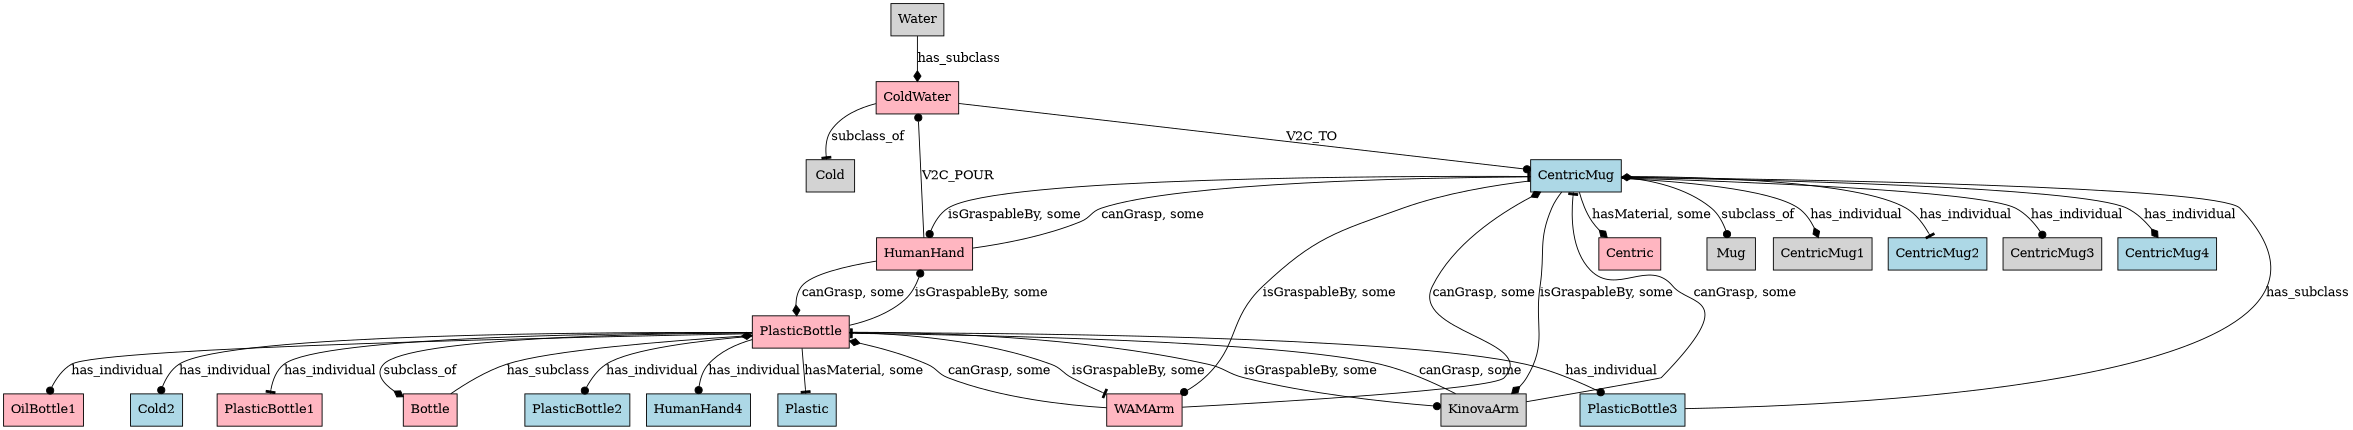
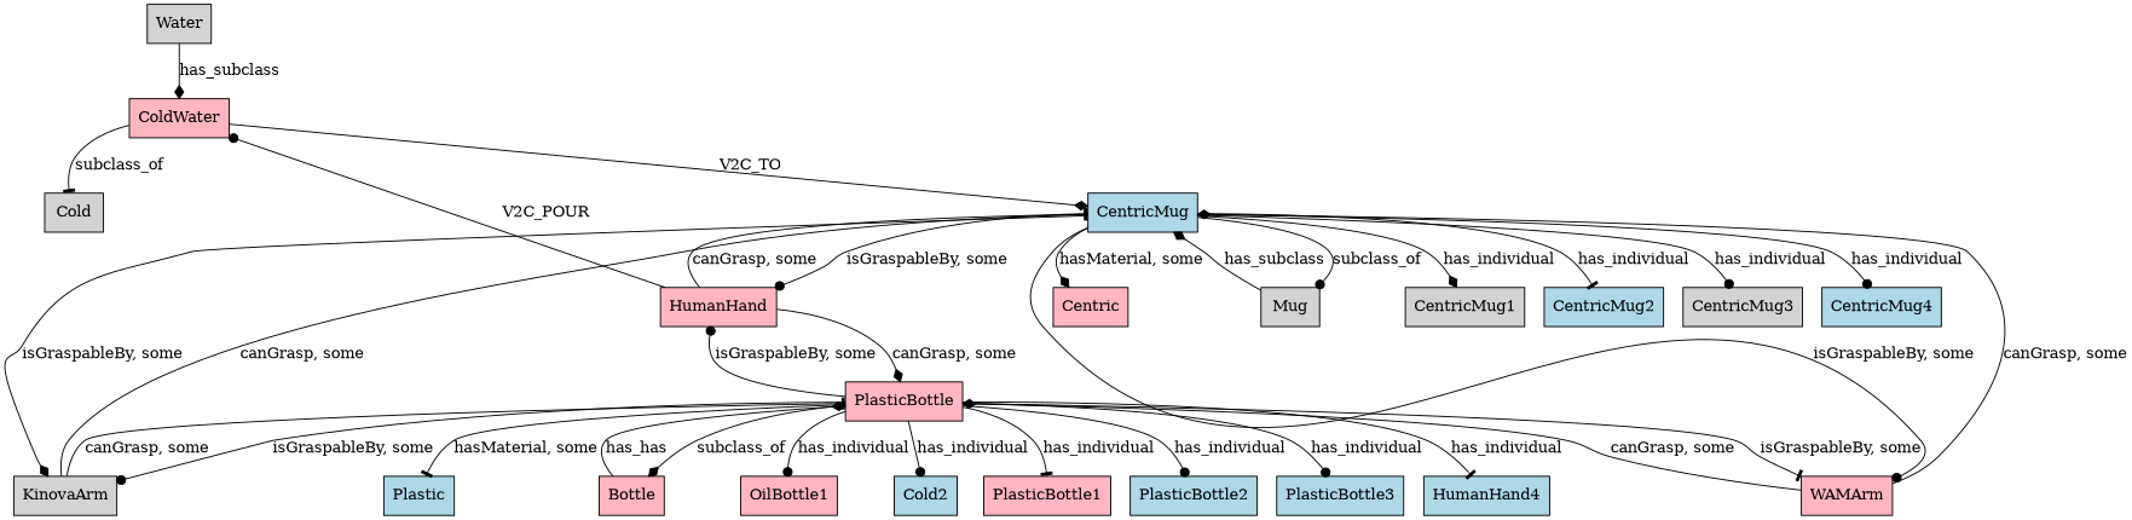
  digraph {
    node [fillcolor=lightpink shape=box style=filled]
    edge [arrowhead=dot]
    Cold [fillcolor=lightgrey]
    ColdWater
    CentricMug [fillcolor=lightblue]
    Water [fillcolor=lightgrey]
    HumanHand
    KinovaArm [fillcolor=lightgrey]
    WAMArm
    Centric
    Mug [fillcolor=lightgrey]
    CentricMug1 [fillcolor=lightgrey]
    CentricMug2 [fillcolor=lightblue]
    CentricMug3 [fillcolor=lightgrey]
    CentricMug4 [fillcolor=lightblue]
    Plastic [fillcolor=lightblue]
    PlasticBottle
    Bottle
    OilBottle1
    n18 [fillcolor=lightblue label=Cold2]
    PlasticBottle1
    PlasticBottle2 [fillcolor=lightblue]
    PlasticBottle3 [fillcolor=lightblue]
    n22 [fillcolor=lightblue label=HumanHand4]
    ColdWater -> Cold [arrowhead=tee label=subclass_of]
-   ColdWater -> CentricMug [label=V2C_TO]
+   ColdWater -> CentricMug [arrowhead=diamond label=V2C_TO]
    CentricMug -> HumanHand [label="isGraspableBy, some"]
    CentricMug -> KinovaArm [arrowhead=diamond label="isGraspableBy, some"]
    CentricMug -> WAMArm [label="isGraspableBy, some"]
    CentricMug -> Centric [arrowhead=diamond label="hasMaterial, some"]
    CentricMug -> Mug [label=subclass_of]
    CentricMug -> CentricMug1 [arrowhead=diamond label=has_individual]
    CentricMug -> CentricMug2 [arrowhead=tee label=has_individual]
    CentricMug -> CentricMug3 [label=has_individual]
-   CentricMug -> CentricMug4 [arrowhead=diamond label=has_individual]
+   CentricMug -> CentricMug4 [label=has_individual]
    Water -> ColdWater [arrowhead=diamond label=has_subclass]
    HumanHand -> ColdWater [label=V2C_POUR]
    HumanHand -> CentricMug [arrowhead=tee label="canGrasp, some"]
    HumanHand -> PlasticBottle [arrowhead=diamond label="canGrasp, some"]
    KinovaArm -> CentricMug [arrowhead=tee label="canGrasp, some"]
    KinovaArm -> PlasticBottle [arrowhead=tee label="canGrasp, some"]
    WAMArm -> CentricMug [arrowhead=diamond label="canGrasp, some"]
    WAMArm -> PlasticBottle [arrowhead=diamond label="canGrasp, some"]
-   PlasticBottle3 -> CentricMug [arrowhead=diamond label=has_subclass]
+   Mug -> CentricMug [arrowhead=diamond label=has_subclass]
    PlasticBottle -> HumanHand [label="isGraspableBy, some"]
    PlasticBottle -> KinovaArm [label="isGraspableBy, some"]
    PlasticBottle -> WAMArm [arrowhead=tee label="isGraspableBy, some"]
    PlasticBottle -> Plastic [arrowhead=tee label="hasMaterial, some"]
    PlasticBottle -> Bottle [arrowhead=diamond label=subclass_of]
    PlasticBottle -> OilBottle1 [label=has_individual]
    PlasticBottle -> n18 [label=has_individual]
    PlasticBottle -> PlasticBottle1 [arrowhead=tee label=has_individual]
    PlasticBottle -> PlasticBottle2 [label=has_individual]
    PlasticBottle -> PlasticBottle3 [label=has_individual]
-   PlasticBottle -> n22 [label=has_individual]
-   Bottle -> PlasticBottle [arrowhead=diamond label=has_subclass]
+   PlasticBottle -> n22 [arrowhead=tee label=has_individual]
+   Bottle -> PlasticBottle [arrowhead=diamond label=has_has]
  }
